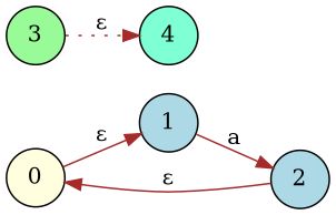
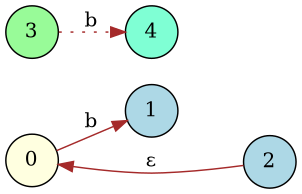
  digraph {
    rankdir=LR
    node [fillcolor=lightblue shape=circle style=filled]
    edge [color=brown style=solid]
    n1 [fillcolor=lightyellow label=0]
    n2 [label=1]
    n3 [label=2]
    n4 [fillcolor=palegreen label=3]
    n5 [fillcolor=aquamarine label=4]
-   n1 -> n2 [label="ε"]
-   n2 -> n3 [label=a]
+   n1 -> n2 [label=b]
    n3 -> n1 [label="ε"]
-   n4 -> n5 [label="ε" style=dotted]
+   n4 -> n5 [label=b style=dotted]
  }
